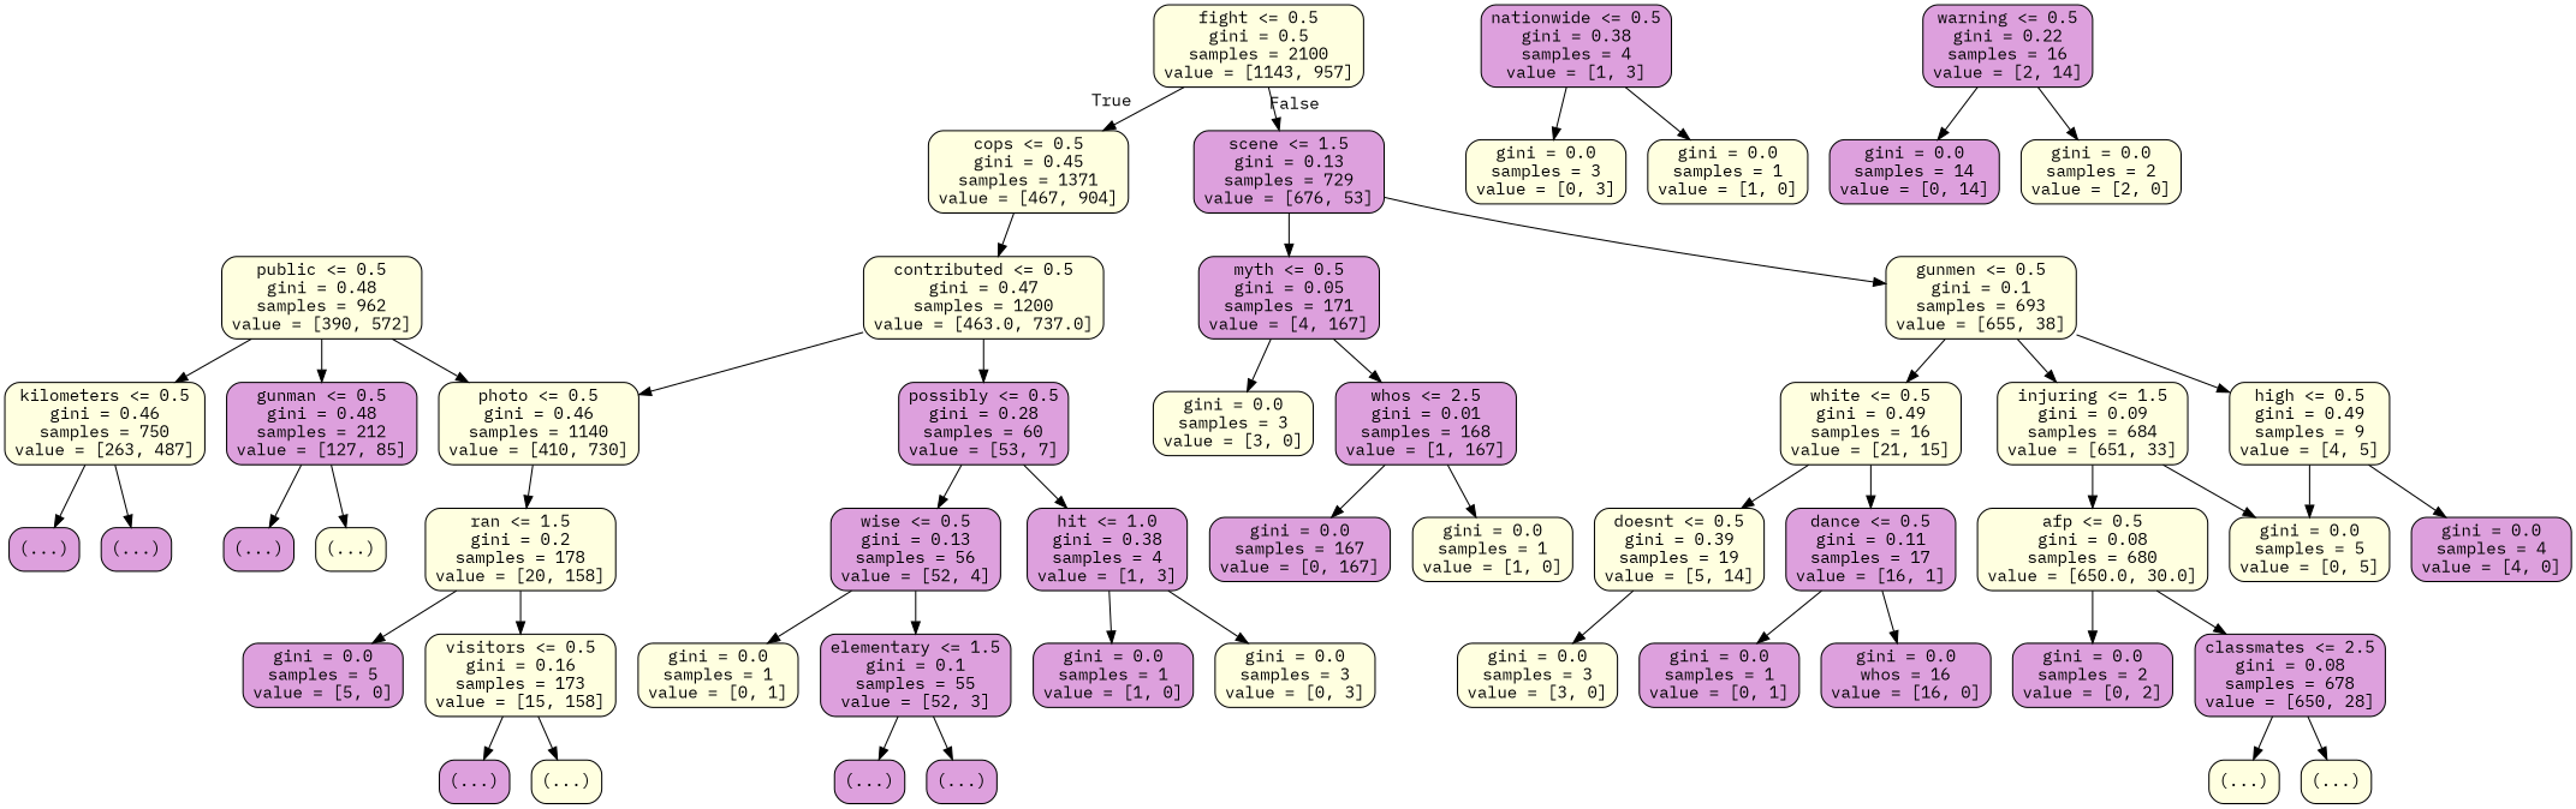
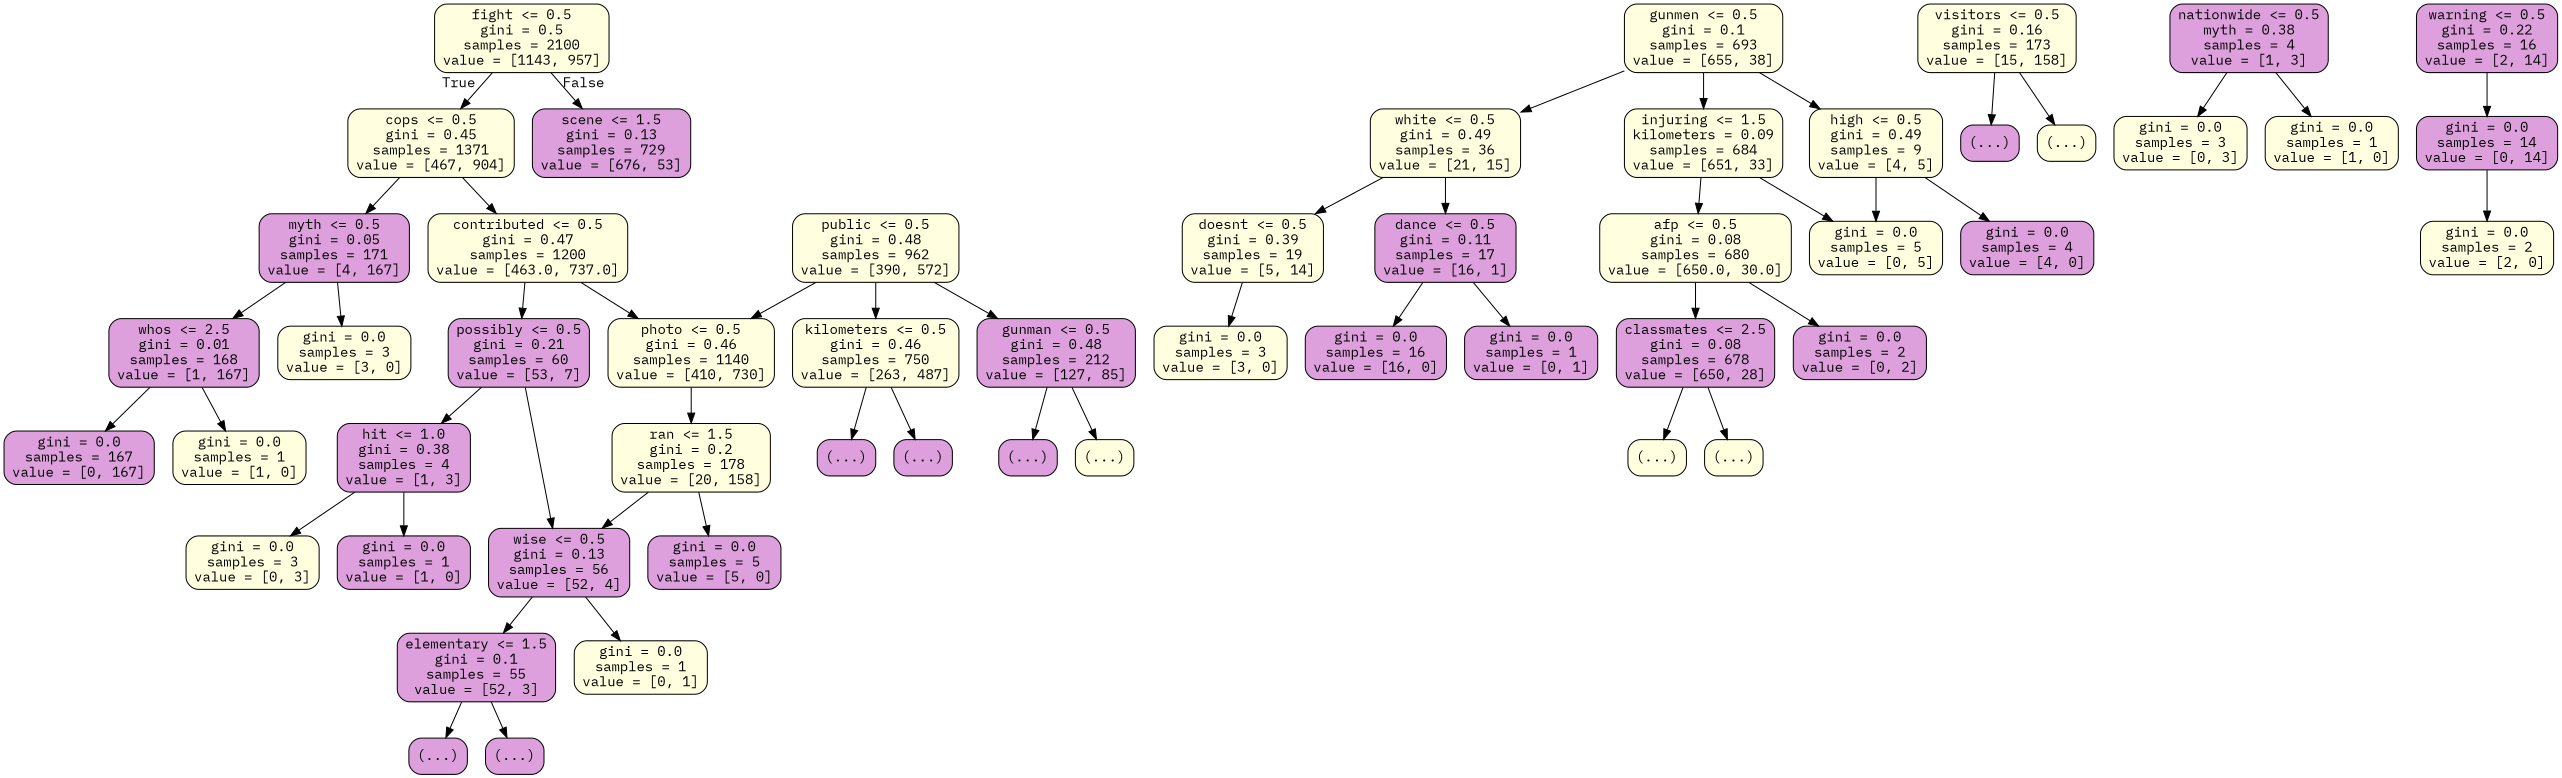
  digraph {
    fontname="IBM Plex Mono"
    node [color=black fillcolor=lightyellow fontname="IBM Plex Mono" shape=box style="filled, rounded"]
    edge [fontname="IBM Plex Mono"]
    n1 [label="fight <= 0.5\ngini = 0.5\nsamples = 2100\nvalue = [1143, 957]"]
    n2 [label="cops <= 0.5\ngini = 0.45\nsamples = 1371\nvalue = [467, 904]"]
    n3 [fillcolor=plum label="scene <= 1.5\ngini = 0.13\nsamples = 729\nvalue = [676, 53]"]
    n4 [label="contributed <= 0.5\ngini = 0.47\nsamples = 1200\nvalue = [463.0, 737.0]"]
    n5 [fillcolor=plum label="myth <= 0.5\ngini = 0.05\nsamples = 171\nvalue = [4, 167]"]
    n6 [label="gunmen <= 0.5\ngini = 0.1\nsamples = 693\nvalue = [655, 38]"]
    n7 [label="photo <= 0.5\ngini = 0.46\nsamples = 1140\nvalue = [410, 730]"]
-   n8 [fillcolor=plum label="possibly <= 0.5\ngini = 0.28\nsamples = 60\nvalue = [53, 7]"]
+   n8 [fillcolor=plum label="possibly <= 0.5\ngini = 0.21\nsamples = 60\nvalue = [53, 7]"]
    n9 [fillcolor=plum label="whos <= 2.5\ngini = 0.01\nsamples = 168\nvalue = [1, 167]"]
    n10 [label="gini = 0.0\nsamples = 3\nvalue = [3, 0]"]
    n11 [label="ran <= 1.5\ngini = 0.2\nsamples = 178\nvalue = [20, 158]"]
    n12 [fillcolor=plum label="wise <= 0.5\ngini = 0.13\nsamples = 56\nvalue = [52, 4]"]
    n13 [fillcolor=plum label="hit <= 1.0\ngini = 0.38\nsamples = 4\nvalue = [1, 3]"]
    n14 [label="public <= 0.5\ngini = 0.48\nsamples = 962\nvalue = [390, 572]"]
    n15 [label="kilometers <= 0.5\ngini = 0.46\nsamples = 750\nvalue = [263, 487]"]
    n16 [fillcolor=plum label="gunman <= 0.5\ngini = 0.48\nsamples = 212\nvalue = [127, 85]"]
    n17 [label="visitors <= 0.5\ngini = 0.16\nsamples = 173\nvalue = [15, 158]"]
    n18 [fillcolor=plum label="gini = 0.0\nsamples = 5\nvalue = [5, 0]"]
    n19 [fillcolor=plum label="(...)"]
    n20 [fillcolor=plum label="(...)"]
    n21 [label="(...)"]
    n22 [fillcolor=plum label="(...)"]
    n23 [fillcolor=plum label="(...)"]
    n24 [label="(...)"]
    n25 [fillcolor=plum label="elementary <= 1.5\ngini = 0.1\nsamples = 55\nvalue = [52, 3]"]
    n26 [label="gini = 0.0\nsamples = 1\nvalue = [0, 1]"]
    n27 [label="gini = 0.0\nsamples = 3\nvalue = [0, 3]"]
    n28 [fillcolor=plum label="gini = 0.0\nsamples = 1\nvalue = [1, 0]"]
    n29 [fillcolor=plum label="(...)"]
    n30 [fillcolor=plum label="(...)"]
    n31 [fillcolor=plum label="gini = 0.0\nsamples = 167\nvalue = [0, 167]"]
    n32 [label="gini = 0.0\nsamples = 1\nvalue = [1, 0]"]
-   n33 [label="white <= 0.5\ngini = 0.49\nsamples = 16\nvalue = [21, 15]"]
-   n34 [label="injuring <= 1.5\ngini = 0.09\nsamples = 684\nvalue = [651, 33]"]
+   n33 [label="white <= 0.5\ngini = 0.49\nsamples = 36\nvalue = [21, 15]"]
+   n34 [label="injuring <= 1.5\nkilometers = 0.09\nsamples = 684\nvalue = [651, 33]"]
    n35 [label="high <= 0.5\ngini = 0.49\nsamples = 9\nvalue = [4, 5]"]
    n36 [label="doesnt <= 0.5\ngini = 0.39\nsamples = 19\nvalue = [5, 14]"]
    n37 [fillcolor=plum label="dance <= 0.5\ngini = 0.11\nsamples = 17\nvalue = [16, 1]"]
    n38 [label="afp <= 0.5\ngini = 0.08\nsamples = 680\nvalue = [650.0, 30.0]"]
    n39 [label="gini = 0.0\nsamples = 5\nvalue = [0, 5]"]
    n40 [fillcolor=plum label="gini = 0.0\nsamples = 4\nvalue = [4, 0]"]
    n41 [fillcolor=plum label="classmates <= 2.5\ngini = 0.08\nsamples = 678\nvalue = [650, 28]"]
    n42 [fillcolor=plum label="gini = 0.0\nsamples = 2\nvalue = [0, 2]"]
-   n43 [fillcolor=plum label="nationwide <= 0.5\ngini = 0.38\nsamples = 4\nvalue = [1, 3]"]
+   n43 [fillcolor=plum label="nationwide <= 0.5\nmyth = 0.38\nsamples = 4\nvalue = [1, 3]"]
    n44 [label="gini = 0.0\nsamples = 3\nvalue = [0, 3]"]
    n45 [label="gini = 0.0\nsamples = 1\nvalue = [1, 0]"]
    n46 [label="(...)"]
    n47 [label="(...)"]
    n48 [label="gini = 0.0\nsamples = 3\nvalue = [3, 0]"]
-   n49 [fillcolor=plum label="gini = 0.0\nwhos = 16\nvalue = [16, 0]"]
+   n49 [fillcolor=plum label="gini = 0.0\nsamples = 16\nvalue = [16, 0]"]
    n50 [fillcolor=plum label="gini = 0.0\nsamples = 1\nvalue = [0, 1]"]
    n51 [fillcolor=plum label="warning <= 0.5\ngini = 0.22\nsamples = 16\nvalue = [2, 14]"]
    n52 [fillcolor=plum label="gini = 0.0\nsamples = 14\nvalue = [0, 14]"]
    n53 [label="gini = 0.0\nsamples = 2\nvalue = [2, 0]"]
    n1 -> n2 [headlabel=True labelangle=45 labeldistance=2.5]
    n1 -> n3 [headlabel=False labelangle=-45 labeldistance=2.5]
    n2 -> n4
-   n3 -> n5
-   n3 -> n6
+   n2 -> n5
    n4 -> n7
    n4 -> n8
    n5 -> n9
    n5 -> n10
    n6 -> n33
    n6 -> n34
    n6 -> n35
    n7 -> n11
    n8 -> n12
    n8 -> n13
    n9 -> n31
    n9 -> n32
-   n11 -> n17
+   n11 -> n12
    n11 -> n18
    n12 -> n25
    n12 -> n26
    n13 -> n27
    n13 -> n28
    n14 -> n7
    n14 -> n15
    n14 -> n16
    n15 -> n19
    n15 -> n20
    n16 -> n21
    n16 -> n22
    n17 -> n23
    n17 -> n24
    n25 -> n29
    n25 -> n30
    n33 -> n36
    n33 -> n37
    n34 -> n38
    n34 -> n39
    n35 -> n39
    n35 -> n40
    n36 -> n48
    n37 -> n49
    n37 -> n50
    n38 -> n41
    n38 -> n42
    n41 -> n46
    n41 -> n47
    n43 -> n44
    n43 -> n45
    n51 -> n52
-   n51 -> n53
+   n52 -> n53
  }
